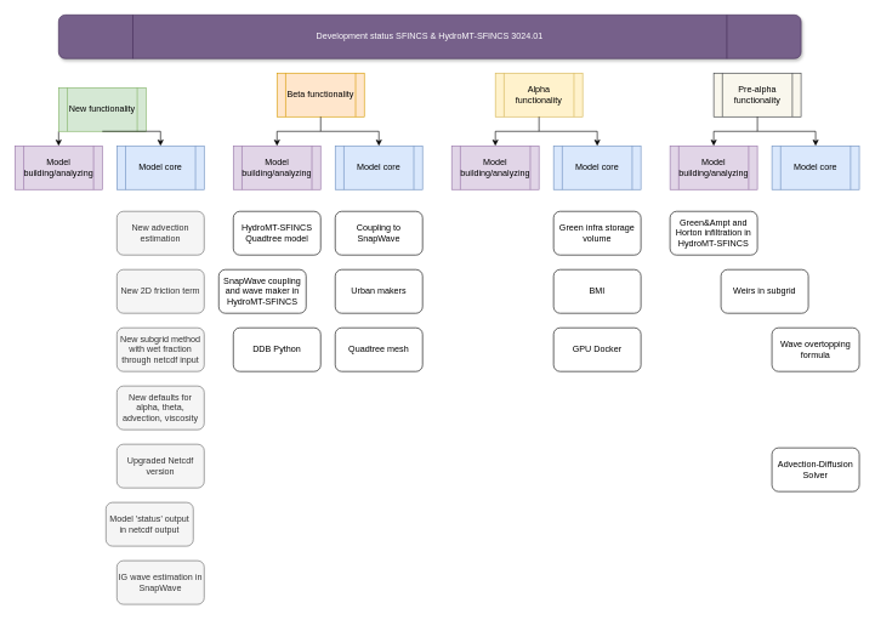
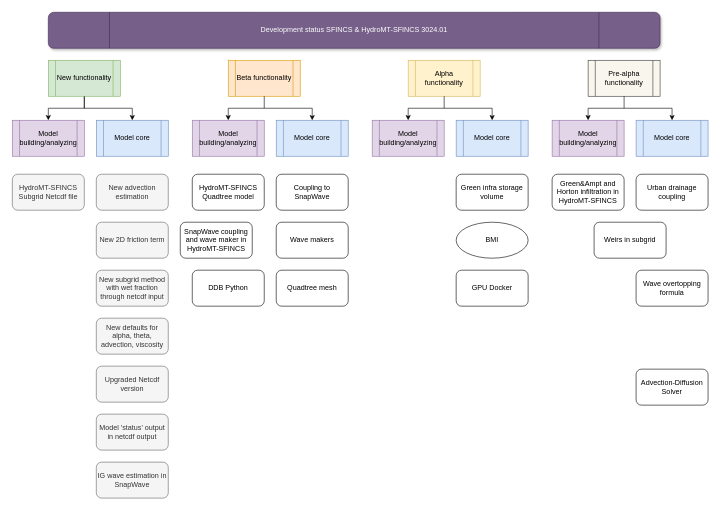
  <mxCell id="0" />
  <mxCell id="1" parent="0" />
  <mxCell id="2" value="Model building/analyzing" style="shape=process;whiteSpace=wrap;html=1;backgroundOutline=1;fillColor=#e1d5e7;strokeColor=#9673a6;" parent="1" vertex="1"><mxGeometry x="20" y="200" width="120" height="60" as="geometry" /></mxCell>
  <mxCell id="3" value="Model core" style="shape=process;whiteSpace=wrap;html=1;backgroundOutline=1;fillColor=#dae8fc;strokeColor=#6c8ebf;" parent="1" vertex="1"><mxGeometry x="160" y="200" width="120" height="60" as="geometry" /></mxCell>
  <mxCell id="4" value="DDB Python" style="rounded=1;whiteSpace=wrap;html=1;" parent="1" vertex="1"><mxGeometry x="320" y="450" width="120" height="60" as="geometry" /></mxCell>
  <mxCell id="5" value="Beta functionality" style="shape=process;whiteSpace=wrap;html=1;backgroundOutline=1;fillColor=#ffe6cc;strokeColor=#d79b00;" parent="1" vertex="1"><mxGeometry x="380" y="100" width="120" height="60" as="geometry" /></mxCell>
  <mxCell id="6" value="Quadtree mesh" style="rounded=1;whiteSpace=wrap;html=1;" parent="1" vertex="1"><mxGeometry x="460" y="450" width="120" height="60" as="geometry" /></mxCell>
- <mxCell id="7" value="BMI" style="rounded=1;whiteSpace=wrap;html=1;" parent="1" vertex="1"><mxGeometry x="760" y="370" width="120" height="60" as="geometry" /></mxCell>
+ <mxCell id="7" value="BMI" style="ellipse;whiteSpace=wrap;html=1;" parent="1" vertex="1"><mxGeometry x="760" y="370" width="120" height="60" as="geometry" /></mxCell>
  <mxCell id="8" value="Green infra storage volume" style="rounded=1;whiteSpace=wrap;html=1;" parent="1" vertex="1"><mxGeometry x="760" y="290" width="120" height="60" as="geometry" /></mxCell>
- <mxCell id="9" value="Urban makers" style="rounded=1;whiteSpace=wrap;html=1;" parent="1" vertex="1"><mxGeometry x="460" y="370" width="120" height="60" as="geometry" /></mxCell>
+ <mxCell id="9" value="Wave makers" style="rounded=1;whiteSpace=wrap;html=1;" parent="1" vertex="1"><mxGeometry x="460" y="370" width="120" height="60" as="geometry" /></mxCell>
  <mxCell id="10" value="Coupling to SnapWave" style="rounded=1;whiteSpace=wrap;html=1;" parent="1" vertex="1"><mxGeometry x="460" y="290" width="120" height="60" as="geometry" /></mxCell>
  <mxCell id="11" value="GPU Docker" style="rounded=1;whiteSpace=wrap;html=1;" parent="1" vertex="1"><mxGeometry x="760" y="450" width="120" height="60" as="geometry" /></mxCell>
  <mxCell id="12" value="Alpha functionality" style="shape=process;whiteSpace=wrap;html=1;backgroundOutline=1;fillColor=#fff2cc;strokeColor=#d6b656;" parent="1" vertex="1"><mxGeometry x="680" y="100" width="120" height="60" as="geometry" /></mxCell>
  <mxCell id="13" value="" style="edgeStyle=orthogonalEdgeStyle;rounded=0;orthogonalLoop=1;jettySize=auto;html=1;entryX=0.5;entryY=0;entryDx=0;entryDy=0;" parent="1" source="14" target="2" edge="1"><mxGeometry relative="1" as="geometry"><Array as="points"><mxPoint x="140" y="180" /><mxPoint x="80" y="180" /></Array></mxGeometry></mxCell>
- <mxCell id="14" value="New functionality" style="shape=process;whiteSpace=wrap;html=1;backgroundOutline=1;fillColor=#d5e8d4;strokeColor=#82b366;" parent="1" vertex="1"><mxGeometry x="80" y="120" width="120" height="60" as="geometry" /></mxCell>
+ <mxCell id="14" value="New functionality" style="shape=process;whiteSpace=wrap;html=1;backgroundOutline=1;fillColor=#d5e8d4;strokeColor=#82b366;" parent="1" vertex="1"><mxGeometry x="80" y="100" width="120" height="60" as="geometry" /></mxCell>
+ <mxCell id="15" value="HydroMT-SFINCS&lt;br&gt;Subgrid Netcdf file" style="rounded=1;whiteSpace=wrap;html=1;fillColor=#f5f5f5;fontColor=#333333;strokeColor=#666666;" parent="1" vertex="1"><mxGeometry x="20" y="290" width="120" height="60" as="geometry" /></mxCell>
  <mxCell id="16" value="Model building/analyzing" style="shape=process;whiteSpace=wrap;html=1;backgroundOutline=1;fillColor=#e1d5e7;strokeColor=#9673a6;" parent="1" vertex="1"><mxGeometry x="320" y="200" width="120" height="60" as="geometry" /></mxCell>
  <mxCell id="17" value="Model core" style="shape=process;whiteSpace=wrap;html=1;backgroundOutline=1;fillColor=#dae8fc;strokeColor=#6c8ebf;" parent="1" vertex="1"><mxGeometry x="460" y="200" width="120" height="60" as="geometry" /></mxCell>
  <mxCell id="18" value="Model building/analyzing" style="shape=process;whiteSpace=wrap;html=1;backgroundOutline=1;fillColor=#e1d5e7;strokeColor=#9673a6;" parent="1" vertex="1"><mxGeometry x="620" y="200" width="120" height="60" as="geometry" /></mxCell>
  <mxCell id="19" value="Model core" style="shape=process;whiteSpace=wrap;html=1;backgroundOutline=1;fillColor=#dae8fc;strokeColor=#6c8ebf;" parent="1" vertex="1"><mxGeometry x="760" y="200" width="120" height="60" as="geometry" /></mxCell>
  <mxCell id="20" value="" style="edgeStyle=orthogonalEdgeStyle;rounded=0;orthogonalLoop=1;jettySize=auto;html=1;entryX=0.5;entryY=0;entryDx=0;entryDy=0;exitX=0.5;exitY=1;exitDx=0;exitDy=0;" parent="1" source="14" target="3" edge="1"><mxGeometry relative="1" as="geometry"><mxPoint x="150" y="190" as="sourcePoint" /><mxPoint x="90" y="210" as="targetPoint" /><Array as="points"><mxPoint x="140" y="180" /><mxPoint x="220" y="180" /></Array></mxGeometry></mxCell>
  <mxCell id="21" value="" style="edgeStyle=orthogonalEdgeStyle;rounded=0;orthogonalLoop=1;jettySize=auto;html=1;entryX=0.5;entryY=0;entryDx=0;entryDy=0;" parent="1" edge="1"><mxGeometry relative="1" as="geometry"><mxPoint x="440" y="180" as="sourcePoint" /><mxPoint x="380" y="200" as="targetPoint" /><Array as="points"><mxPoint x="380" y="180" /></Array></mxGeometry></mxCell>
  <mxCell id="22" value="" style="edgeStyle=orthogonalEdgeStyle;rounded=0;orthogonalLoop=1;jettySize=auto;html=1;entryX=0.5;entryY=0;entryDx=0;entryDy=0;exitX=0.5;exitY=1;exitDx=0;exitDy=0;" parent="1" source="5" edge="1"><mxGeometry relative="1" as="geometry"><mxPoint x="440" y="180" as="sourcePoint" /><mxPoint x="520" y="200" as="targetPoint" /><Array as="points"><mxPoint x="440" y="180" /><mxPoint x="520" y="180" /></Array></mxGeometry></mxCell>
  <mxCell id="23" value="" style="edgeStyle=orthogonalEdgeStyle;rounded=0;orthogonalLoop=1;jettySize=auto;html=1;entryX=0.5;entryY=0;entryDx=0;entryDy=0;" parent="1" edge="1"><mxGeometry relative="1" as="geometry"><mxPoint x="740" y="180" as="sourcePoint" /><mxPoint x="680" y="200" as="targetPoint" /><Array as="points"><mxPoint x="680" y="180" /></Array></mxGeometry></mxCell>
  <mxCell id="24" value="" style="edgeStyle=orthogonalEdgeStyle;rounded=0;orthogonalLoop=1;jettySize=auto;html=1;entryX=0.5;entryY=0;entryDx=0;entryDy=0;exitX=0.5;exitY=1;exitDx=0;exitDy=0;" parent="1" source="12" edge="1"><mxGeometry relative="1" as="geometry"><mxPoint x="740" y="180" as="sourcePoint" /><mxPoint x="820" y="200" as="targetPoint" /><Array as="points"><mxPoint x="740" y="180" /><mxPoint x="820" y="180" /></Array></mxGeometry></mxCell>
  <mxCell id="25" value="New advection estimation" style="rounded=1;whiteSpace=wrap;html=1;fillColor=#f5f5f5;fontColor=#333333;strokeColor=#666666;" parent="1" vertex="1"><mxGeometry x="160" y="290" width="120" height="60" as="geometry" /></mxCell>
  <mxCell id="26" value="Development status SFINCS &amp;amp; HydroMT-SFINCS 3024.01" style="shape=process;whiteSpace=wrap;html=1;backgroundOutline=1;fillColor=#76608a;strokeColor=#432D57;rounded=1;shadow=1;fontColor=#ffffff;" parent="1" vertex="1"><mxGeometry x="80" y="20" width="1020" height="60" as="geometry" /></mxCell>
  <mxCell id="27" value="Pre-alpha functionality" style="shape=process;whiteSpace=wrap;html=1;backgroundOutline=1;fillColor=#f9f7ed;strokeColor=#36393d;" parent="1" vertex="1"><mxGeometry x="980" y="100" width="120" height="60" as="geometry" /></mxCell>
  <mxCell id="28" value="HydroMT-SFINCS&lt;br&gt;Quadtree model" style="rounded=1;whiteSpace=wrap;html=1;" parent="1" vertex="1"><mxGeometry x="320" y="290" width="120" height="60" as="geometry" /></mxCell>
  <mxCell id="29" value="Model building/analyzing" style="shape=process;whiteSpace=wrap;html=1;backgroundOutline=1;fillColor=#e1d5e7;strokeColor=#9673a6;" parent="1" vertex="1"><mxGeometry x="920" y="200" width="120" height="60" as="geometry" /></mxCell>
  <mxCell id="30" value="Model core" style="shape=process;whiteSpace=wrap;html=1;backgroundOutline=1;fillColor=#dae8fc;strokeColor=#6c8ebf;" parent="1" vertex="1"><mxGeometry x="1060" y="200" width="120" height="60" as="geometry" /></mxCell>
  <mxCell id="31" value="" style="edgeStyle=orthogonalEdgeStyle;rounded=0;orthogonalLoop=1;jettySize=auto;html=1;entryX=0.5;entryY=0;entryDx=0;entryDy=0;" parent="1" edge="1"><mxGeometry relative="1" as="geometry"><mxPoint x="1040" y="180" as="sourcePoint" /><mxPoint x="980" y="200" as="targetPoint" /><Array as="points"><mxPoint x="980" y="180" /></Array></mxGeometry></mxCell>
  <mxCell id="32" value="" style="edgeStyle=orthogonalEdgeStyle;rounded=0;orthogonalLoop=1;jettySize=auto;html=1;entryX=0.5;entryY=0;entryDx=0;entryDy=0;exitX=0.5;exitY=1;exitDx=0;exitDy=0;" parent="1" source="27" edge="1"><mxGeometry relative="1" as="geometry"><mxPoint x="1040" y="180" as="sourcePoint" /><mxPoint x="1120" y="200" as="targetPoint" /><Array as="points"><mxPoint x="1040" y="180" /><mxPoint x="1120" y="180" /></Array></mxGeometry></mxCell>
+ <mxCell id="33" value="Urban drainage coupling" style="rounded=1;whiteSpace=wrap;html=1;" parent="1" vertex="1"><mxGeometry x="1060" y="290" width="120" height="60" as="geometry" /></mxCell>
  <mxCell id="34" value="Weirs in subgrid" style="rounded=1;whiteSpace=wrap;html=1;" parent="1" vertex="1"><mxGeometry x="990" y="370" width="120" height="60" as="geometry" /></mxCell>
  <mxCell id="35" value="Wave overtopping formula" style="rounded=1;whiteSpace=wrap;html=1;" parent="1" vertex="1"><mxGeometry x="1060" y="450" width="120" height="60" as="geometry" /></mxCell>
  <mxCell id="36" value="Advection-Diffusion Solver" style="rounded=1;whiteSpace=wrap;html=1;" parent="1" vertex="1"><mxGeometry x="1060" y="615" width="120" height="60" as="geometry" /></mxCell>
  <mxCell id="37" value="SnapWave coupling and wave maker in HydroMT-SFINCS" style="rounded=1;whiteSpace=wrap;html=1;" parent="1" vertex="1"><mxGeometry x="300" y="370" width="120" height="60" as="geometry" /></mxCell>
  <mxCell id="38" value="Green&amp;amp;Ampt and Horton infiltration in HydroMT-SFINCS" style="rounded=1;whiteSpace=wrap;html=1;" parent="1" vertex="1"><mxGeometry x="920" y="290" width="120" height="60" as="geometry" /></mxCell>
  <mxCell id="39" value="Upgraded Netcdf version" style="rounded=1;whiteSpace=wrap;html=1;fillColor=#f5f5f5;fontColor=#333333;strokeColor=#666666;" vertex="1" parent="1"><mxGeometry x="160" y="610" width="120" height="60" as="geometry" /></mxCell>
  <mxCell id="40" value="New 2D friction term" style="rounded=1;whiteSpace=wrap;html=1;fillColor=#f5f5f5;fontColor=#333333;strokeColor=#666666;" vertex="1" parent="1"><mxGeometry x="160" y="370" width="120" height="60" as="geometry" /></mxCell>
  <mxCell id="41" value="New subgrid method with wet fraction through netcdf input" style="rounded=1;whiteSpace=wrap;html=1;fillColor=#f5f5f5;fontColor=#333333;strokeColor=#666666;" vertex="1" parent="1"><mxGeometry x="160" y="450" width="120" height="60" as="geometry" /></mxCell>
  <mxCell id="42" value="New defaults for alpha, theta, advection, viscosity" style="rounded=1;whiteSpace=wrap;html=1;fillColor=#f5f5f5;fontColor=#333333;strokeColor=#666666;" vertex="1" parent="1"><mxGeometry x="160" y="530" width="120" height="60" as="geometry" /></mxCell>
- <mxCell id="43" value="Model 'status' output in netcdf output" style="rounded=1;whiteSpace=wrap;html=1;fillColor=#f5f5f5;fontColor=#333333;strokeColor=#666666;" vertex="1" parent="1"><mxGeometry x="145" y="690" width="120" height="60" as="geometry" /></mxCell>
+ <mxCell id="43" value="Model 'status' output in netcdf output" style="rounded=1;whiteSpace=wrap;html=1;fillColor=#f5f5f5;fontColor=#333333;strokeColor=#666666;" vertex="1" parent="1"><mxGeometry x="160" y="690" width="120" height="60" as="geometry" /></mxCell>
  <mxCell id="44" value="IG wave estimation in SnapWave" style="rounded=1;whiteSpace=wrap;html=1;fillColor=#f5f5f5;fontColor=#333333;strokeColor=#666666;" vertex="1" parent="1"><mxGeometry x="160" y="770" width="120" height="60" as="geometry" /></mxCell>
